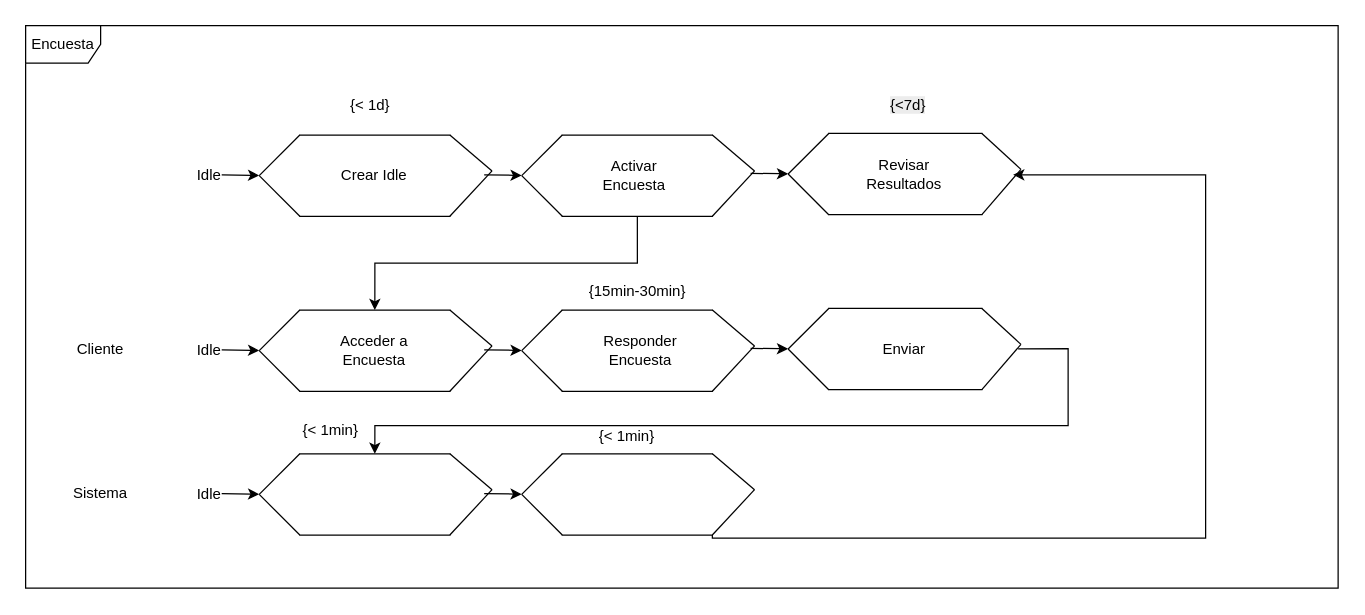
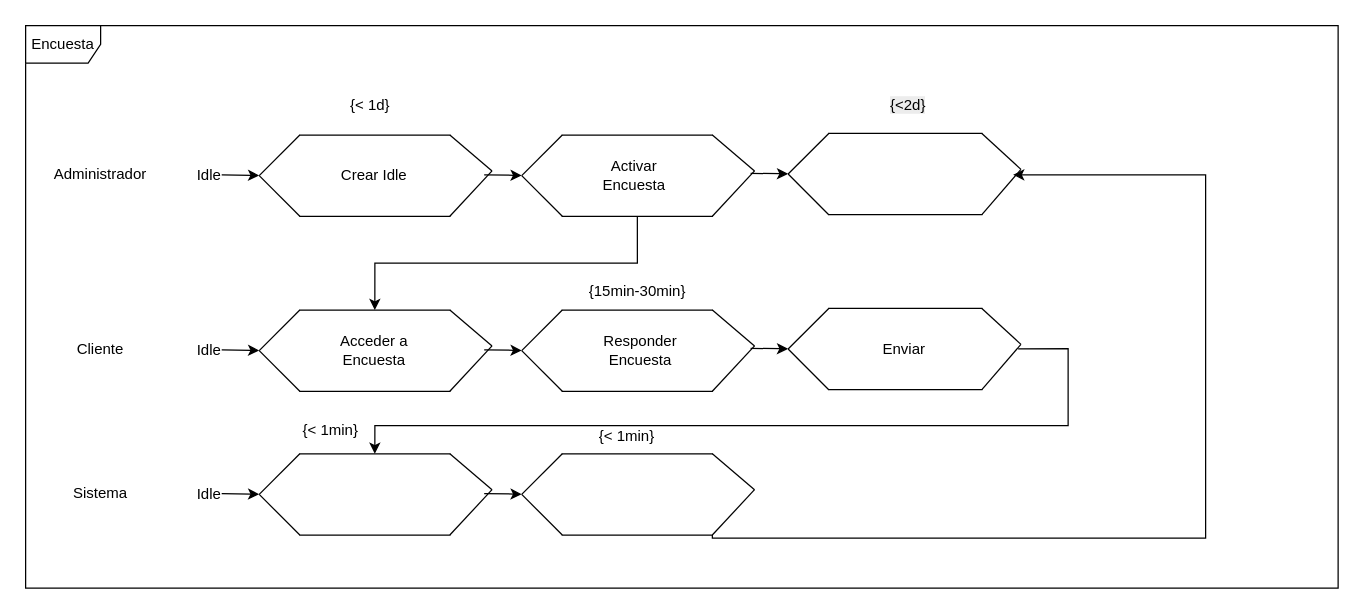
  <mxCell id="0" />
  <mxCell id="1" parent="0" />
  <mxCell id="2" value="" style="shape=partialRectangle;whiteSpace=wrap;html=1;top=0;bottom=0;fillColor=none;rotation=90;" vertex="1" parent="1"><mxGeometry x="266.87" y="80" width="65" height="120" as="geometry" /></mxCell>
  <mxCell id="3" value="" style="endArrow=none;html=1;rounded=0;exitX=1;exitY=0;exitDx=0;exitDy=0;" edge="1" parent="1" source="2"><mxGeometry width="50" height="50" relative="1" as="geometry"><mxPoint x="403.12" y="146.25" as="sourcePoint" /><mxPoint x="393.12" y="136.25" as="targetPoint" /></mxGeometry></mxCell>
  <mxCell id="4" value="" style="endArrow=none;html=1;rounded=0;exitX=0;exitY=0;exitDx=0;exitDy=0;" edge="1" parent="1" source="2"><mxGeometry width="50" height="50" relative="1" as="geometry"><mxPoint x="403.12" y="98.25" as="sourcePoint" /><mxPoint x="393.12" y="136.25" as="targetPoint" /></mxGeometry></mxCell>
  <mxCell id="5" value="" style="endArrow=none;html=1;rounded=0;entryX=1;entryY=1;entryDx=0;entryDy=0;" edge="1" parent="1" target="2"><mxGeometry width="50" height="50" relative="1" as="geometry"><mxPoint x="206.87" y="140" as="sourcePoint" /><mxPoint x="230.12" y="168.25" as="targetPoint" /></mxGeometry></mxCell>
  <mxCell id="6" value="" style="endArrow=none;html=1;rounded=0;entryX=0;entryY=1;entryDx=0;entryDy=0;" edge="1" parent="1" target="2"><mxGeometry width="50" height="50" relative="1" as="geometry"><mxPoint x="206.87" y="140" as="sourcePoint" /><mxPoint x="230.12" y="110" as="targetPoint" /></mxGeometry></mxCell>
  <mxCell id="7" style="edgeStyle=orthogonalEdgeStyle;rounded=0;orthogonalLoop=1;jettySize=auto;html=1;entryX=0;entryY=0.5;entryDx=0;entryDy=0;" edge="1" parent="1" source="8" target="29"><mxGeometry relative="1" as="geometry"><Array as="points"><mxPoint x="509" y="210" /><mxPoint x="299" y="210" /></Array></mxGeometry></mxCell>
  <mxCell id="8" value="" style="shape=partialRectangle;whiteSpace=wrap;html=1;top=0;bottom=0;fillColor=none;rotation=90;" vertex="1" parent="1"><mxGeometry x="476.87" y="80" width="65" height="120" as="geometry" /></mxCell>
  <mxCell id="9" value="" style="endArrow=none;html=1;rounded=0;exitX=1;exitY=0;exitDx=0;exitDy=0;" edge="1" parent="1" source="8"><mxGeometry width="50" height="50" relative="1" as="geometry"><mxPoint x="613.12" y="146.25" as="sourcePoint" /><mxPoint x="603.12" y="136.25" as="targetPoint" /></mxGeometry></mxCell>
  <mxCell id="10" value="" style="endArrow=none;html=1;rounded=0;exitX=0;exitY=0;exitDx=0;exitDy=0;" edge="1" parent="1" source="8"><mxGeometry width="50" height="50" relative="1" as="geometry"><mxPoint x="613.12" y="98.25" as="sourcePoint" /><mxPoint x="603.12" y="136.25" as="targetPoint" /></mxGeometry></mxCell>
  <mxCell id="11" value="" style="endArrow=none;html=1;rounded=0;entryX=1;entryY=1;entryDx=0;entryDy=0;" edge="1" parent="1" target="8"><mxGeometry width="50" height="50" relative="1" as="geometry"><mxPoint x="416.87" y="140" as="sourcePoint" /><mxPoint x="440.12" y="168.25" as="targetPoint" /></mxGeometry></mxCell>
  <mxCell id="12" value="" style="endArrow=none;html=1;rounded=0;entryX=0;entryY=1;entryDx=0;entryDy=0;" edge="1" parent="1" target="8"><mxGeometry width="50" height="50" relative="1" as="geometry"><mxPoint x="416.87" y="140" as="sourcePoint" /><mxPoint x="440.12" y="110" as="targetPoint" /></mxGeometry></mxCell>
  <mxCell id="13" value="&lt;font style=&quot;vertical-align: inherit;&quot;&gt;&lt;font style=&quot;vertical-align: inherit;&quot;&gt;Idle&lt;/font&gt;&lt;/font&gt;" style="text;html=1;align=center;verticalAlign=middle;whiteSpace=wrap;rounded=0;" vertex="1" parent="1"><mxGeometry x="136.87" y="125" width="60" height="30" as="geometry" /></mxCell>
  <mxCell id="14" value="" style="shape=partialRectangle;whiteSpace=wrap;html=1;top=0;bottom=0;fillColor=none;rotation=90;" vertex="1" parent="1"><mxGeometry x="691.25" y="77.5" width="65" height="122.5" as="geometry" /></mxCell>
  <mxCell id="15" value="" style="endArrow=none;html=1;rounded=0;exitX=1;exitY=0;exitDx=0;exitDy=0;" edge="1" parent="1" source="14"><mxGeometry width="50" height="50" relative="1" as="geometry"><mxPoint x="826.25" y="145" as="sourcePoint" /><mxPoint x="816.25" y="135" as="targetPoint" /></mxGeometry></mxCell>
  <mxCell id="16" value="" style="endArrow=none;html=1;rounded=0;exitX=0;exitY=0;exitDx=0;exitDy=0;" edge="1" parent="1" source="14"><mxGeometry width="50" height="50" relative="1" as="geometry"><mxPoint x="826.25" y="97" as="sourcePoint" /><mxPoint x="816.25" y="135" as="targetPoint" /></mxGeometry></mxCell>
  <mxCell id="17" value="" style="endArrow=none;html=1;rounded=0;entryX=1;entryY=1;entryDx=0;entryDy=0;" edge="1" parent="1" target="14"><mxGeometry width="50" height="50" relative="1" as="geometry"><mxPoint x="630" y="138.75" as="sourcePoint" /><mxPoint x="653.25" y="167" as="targetPoint" /></mxGeometry></mxCell>
  <mxCell id="18" value="" style="endArrow=none;html=1;rounded=0;entryX=0;entryY=1;entryDx=0;entryDy=0;" edge="1" parent="1" target="14"><mxGeometry width="50" height="50" relative="1" as="geometry"><mxPoint x="630" y="138.75" as="sourcePoint" /><mxPoint x="653.25" y="108.75" as="targetPoint" /></mxGeometry></mxCell>
  <mxCell id="19" value="" style="endArrow=classic;html=1;rounded=0;" edge="1" parent="1"><mxGeometry width="50" height="50" relative="1" as="geometry"><mxPoint x="386.87" y="139.41" as="sourcePoint" /><mxPoint x="416.87" y="139.82" as="targetPoint" /></mxGeometry></mxCell>
  <mxCell id="20" value="" style="endArrow=classic;html=1;rounded=0;" edge="1" parent="1"><mxGeometry width="50" height="50" relative="1" as="geometry"><mxPoint x="600" y="138.16" as="sourcePoint" /><mxPoint x="630" y="138.57" as="targetPoint" /></mxGeometry></mxCell>
  <mxCell id="21" value="" style="endArrow=classic;html=1;rounded=0;" edge="1" parent="1"><mxGeometry width="50" height="50" relative="1" as="geometry"><mxPoint x="176.87" y="139.41" as="sourcePoint" /><mxPoint x="206.87" y="139.82" as="targetPoint" /></mxGeometry></mxCell>
  <mxCell id="22" value="&lt;font style=&quot;vertical-align: inherit;&quot;&gt;&lt;font style=&quot;vertical-align: inherit;&quot;&gt;Encuesta&lt;/font&gt;&lt;/font&gt;" style="shape=umlFrame;whiteSpace=wrap;html=1;pointerEvents=0;" vertex="1" parent="1"><mxGeometry x="20" y="20" width="1050" height="450" as="geometry" /></mxCell>
  <mxCell id="23" value="&lt;span style=&quot;text-align: left;&quot;&gt;&lt;font style=&quot;vertical-align: inherit;&quot;&gt;&lt;font style=&quot;vertical-align: inherit;&quot;&gt;Crear Idle&lt;/font&gt;&lt;/font&gt;&lt;/span&gt;" style="text;html=1;align=center;verticalAlign=middle;whiteSpace=wrap;rounded=0;" vertex="1" parent="1"><mxGeometry x="269.37" y="125" width="60" height="30" as="geometry" /></mxCell>
  <mxCell id="24" value="&lt;span style=&quot;text-align: left;&quot;&gt;&lt;font style=&quot;vertical-align: inherit;&quot;&gt;&lt;font style=&quot;vertical-align: inherit;&quot;&gt;Activar Encuesta&lt;/font&gt;&lt;/font&gt;&lt;/span&gt;" style="text;html=1;align=center;verticalAlign=middle;whiteSpace=wrap;rounded=0;" vertex="1" parent="1"><mxGeometry x="476.87" y="125" width="60" height="30" as="geometry" /></mxCell>
- <mxCell id="25" value="&lt;span style=&quot;text-align: left;&quot;&gt;&lt;font style=&quot;vertical-align: inherit;&quot;&gt;&lt;font style=&quot;vertical-align: inherit;&quot;&gt;Revisar Resultados&lt;/font&gt;&lt;/font&gt;&lt;/span&gt;" style="text;html=1;align=center;verticalAlign=middle;whiteSpace=wrap;rounded=0;" vertex="1" parent="1"><mxGeometry x="692.5" y="123.75" width="60" height="30" as="geometry" /></mxCell>
  <mxCell id="26" value="{&lt; 1d}" style="text;whiteSpace=wrap;" vertex="1" parent="1"><mxGeometry x="277.8" y="70" width="43.13" height="40" as="geometry" /></mxCell>
- <mxCell id="27" value="&lt;span style=&quot;color: rgb(0, 0, 0); font-family: Helvetica; font-size: 12px; font-style: normal; font-variant-ligatures: normal; font-variant-caps: normal; font-weight: 400; letter-spacing: normal; orphans: 2; text-align: left; text-indent: 0px; text-transform: none; widows: 2; word-spacing: 0px; -webkit-text-stroke-width: 0px; white-space: normal; background-color: rgb(236, 236, 236); text-decoration-thickness: initial; text-decoration-style: initial; text-decoration-color: initial; float: none; display: inline !important;&quot;&gt;&lt;font style=&quot;vertical-align: inherit;&quot;&gt;&lt;font style=&quot;vertical-align: inherit;&quot;&gt;&lt;font style=&quot;vertical-align: inherit;&quot;&gt;&lt;font style=&quot;vertical-align: inherit;&quot;&gt;&lt;font style=&quot;vertical-align: inherit;&quot;&gt;&lt;font style=&quot;vertical-align: inherit;&quot;&gt;{&amp;lt;7d}&lt;/font&gt;&lt;/font&gt;&lt;/font&gt;&lt;/font&gt;&lt;/font&gt;&lt;/font&gt;&lt;/span&gt;" style="text;whiteSpace=wrap;html=1;" vertex="1" parent="1"><mxGeometry x="710" y="70" width="40" height="40" as="geometry" /></mxCell>
+ <mxCell id="27" value="&lt;span style=&quot;color: rgb(0, 0, 0); font-family: Helvetica; font-size: 12px; font-style: normal; font-variant-ligatures: normal; font-variant-caps: normal; font-weight: 400; letter-spacing: normal; orphans: 2; text-align: left; text-indent: 0px; text-transform: none; widows: 2; word-spacing: 0px; -webkit-text-stroke-width: 0px; white-space: normal; background-color: rgb(236, 236, 236); text-decoration-thickness: initial; text-decoration-style: initial; text-decoration-color: initial; float: none; display: inline !important;&quot;&gt;&lt;font style=&quot;vertical-align: inherit;&quot;&gt;&lt;font style=&quot;vertical-align: inherit;&quot;&gt;&lt;font style=&quot;vertical-align: inherit;&quot;&gt;&lt;font style=&quot;vertical-align: inherit;&quot;&gt;&lt;font style=&quot;vertical-align: inherit;&quot;&gt;&lt;font style=&quot;vertical-align: inherit;&quot;&gt;{&amp;lt;2d}&lt;/font&gt;&lt;/font&gt;&lt;/font&gt;&lt;/font&gt;&lt;/font&gt;&lt;/font&gt;&lt;/span&gt;" style="text;whiteSpace=wrap;html=1;" vertex="1" parent="1"><mxGeometry x="710" y="70" width="40" height="40" as="geometry" /></mxCell>
+ <mxCell id="28" value="Administrador" style="text;html=1;align=center;verticalAlign=middle;whiteSpace=wrap;rounded=0;" vertex="1" parent="1"><mxGeometry x="50" y="123.75" width="60" height="30" as="geometry" /></mxCell>
  <mxCell id="29" value="" style="shape=partialRectangle;whiteSpace=wrap;html=1;top=0;bottom=0;fillColor=none;rotation=90;" vertex="1" parent="1"><mxGeometry x="266.87" y="220" width="65" height="120" as="geometry" /></mxCell>
  <mxCell id="30" value="" style="endArrow=none;html=1;rounded=0;exitX=1;exitY=0;exitDx=0;exitDy=0;" edge="1" parent="1" source="29"><mxGeometry width="50" height="50" relative="1" as="geometry"><mxPoint x="403.12" y="286.25" as="sourcePoint" /><mxPoint x="393.12" y="276.25" as="targetPoint" /></mxGeometry></mxCell>
  <mxCell id="31" value="" style="endArrow=none;html=1;rounded=0;exitX=0;exitY=0;exitDx=0;exitDy=0;" edge="1" parent="1" source="29"><mxGeometry width="50" height="50" relative="1" as="geometry"><mxPoint x="403.12" y="238.25" as="sourcePoint" /><mxPoint x="393.12" y="276.25" as="targetPoint" /></mxGeometry></mxCell>
  <mxCell id="32" value="" style="endArrow=none;html=1;rounded=0;entryX=1;entryY=1;entryDx=0;entryDy=0;" edge="1" parent="1" target="29"><mxGeometry width="50" height="50" relative="1" as="geometry"><mxPoint x="206.87" y="280" as="sourcePoint" /><mxPoint x="230.12" y="308.25" as="targetPoint" /></mxGeometry></mxCell>
  <mxCell id="33" value="" style="endArrow=none;html=1;rounded=0;entryX=0;entryY=1;entryDx=0;entryDy=0;" edge="1" parent="1" target="29"><mxGeometry width="50" height="50" relative="1" as="geometry"><mxPoint x="206.87" y="280" as="sourcePoint" /><mxPoint x="230.12" y="250" as="targetPoint" /></mxGeometry></mxCell>
  <mxCell id="34" value="" style="shape=partialRectangle;whiteSpace=wrap;html=1;top=0;bottom=0;fillColor=none;rotation=90;" vertex="1" parent="1"><mxGeometry x="476.87" y="220" width="65" height="120" as="geometry" /></mxCell>
  <mxCell id="35" value="" style="endArrow=none;html=1;rounded=0;exitX=1;exitY=0;exitDx=0;exitDy=0;" edge="1" parent="1" source="34"><mxGeometry width="50" height="50" relative="1" as="geometry"><mxPoint x="613.12" y="286.25" as="sourcePoint" /><mxPoint x="603.12" y="276.25" as="targetPoint" /></mxGeometry></mxCell>
  <mxCell id="36" value="" style="endArrow=none;html=1;rounded=0;exitX=0;exitY=0;exitDx=0;exitDy=0;" edge="1" parent="1" source="34"><mxGeometry width="50" height="50" relative="1" as="geometry"><mxPoint x="613.12" y="238.25" as="sourcePoint" /><mxPoint x="603.12" y="276.25" as="targetPoint" /></mxGeometry></mxCell>
  <mxCell id="37" value="" style="endArrow=none;html=1;rounded=0;entryX=1;entryY=1;entryDx=0;entryDy=0;" edge="1" parent="1" target="34"><mxGeometry width="50" height="50" relative="1" as="geometry"><mxPoint x="416.87" y="280" as="sourcePoint" /><mxPoint x="440.12" y="308.25" as="targetPoint" /></mxGeometry></mxCell>
  <mxCell id="38" value="" style="endArrow=none;html=1;rounded=0;entryX=0;entryY=1;entryDx=0;entryDy=0;" edge="1" parent="1" target="34"><mxGeometry width="50" height="50" relative="1" as="geometry"><mxPoint x="416.87" y="280" as="sourcePoint" /><mxPoint x="440.12" y="250" as="targetPoint" /></mxGeometry></mxCell>
  <mxCell id="39" value="&lt;font style=&quot;vertical-align: inherit;&quot;&gt;&lt;font style=&quot;vertical-align: inherit;&quot;&gt;Idle&lt;/font&gt;&lt;/font&gt;" style="text;html=1;align=center;verticalAlign=middle;whiteSpace=wrap;rounded=0;" vertex="1" parent="1"><mxGeometry x="136.87" y="265" width="60" height="30" as="geometry" /></mxCell>
  <mxCell id="40" value="" style="shape=partialRectangle;whiteSpace=wrap;html=1;top=0;bottom=0;fillColor=none;rotation=90;" vertex="1" parent="1"><mxGeometry x="691.25" y="217.5" width="65" height="122.5" as="geometry" /></mxCell>
  <mxCell id="41" value="" style="endArrow=none;html=1;rounded=0;exitX=1;exitY=0;exitDx=0;exitDy=0;" edge="1" parent="1" source="40"><mxGeometry width="50" height="50" relative="1" as="geometry"><mxPoint x="826.25" y="285" as="sourcePoint" /><mxPoint x="816.25" y="275" as="targetPoint" /></mxGeometry></mxCell>
  <mxCell id="42" value="" style="endArrow=none;html=1;rounded=0;exitX=0;exitY=0;exitDx=0;exitDy=0;" edge="1" parent="1" source="40"><mxGeometry width="50" height="50" relative="1" as="geometry"><mxPoint x="826.25" y="237" as="sourcePoint" /><mxPoint x="816.25" y="275" as="targetPoint" /></mxGeometry></mxCell>
  <mxCell id="43" value="" style="endArrow=none;html=1;rounded=0;entryX=1;entryY=1;entryDx=0;entryDy=0;" edge="1" parent="1" target="40"><mxGeometry width="50" height="50" relative="1" as="geometry"><mxPoint x="630" y="278.75" as="sourcePoint" /><mxPoint x="653.25" y="307" as="targetPoint" /></mxGeometry></mxCell>
  <mxCell id="44" value="" style="endArrow=none;html=1;rounded=0;entryX=0;entryY=1;entryDx=0;entryDy=0;" edge="1" parent="1" target="40"><mxGeometry width="50" height="50" relative="1" as="geometry"><mxPoint x="630" y="278.75" as="sourcePoint" /><mxPoint x="653.25" y="248.75" as="targetPoint" /></mxGeometry></mxCell>
  <mxCell id="45" value="" style="endArrow=classic;html=1;rounded=0;" edge="1" parent="1"><mxGeometry width="50" height="50" relative="1" as="geometry"><mxPoint x="386.87" y="279.41" as="sourcePoint" /><mxPoint x="416.87" y="279.82" as="targetPoint" /></mxGeometry></mxCell>
  <mxCell id="46" value="" style="endArrow=classic;html=1;rounded=0;" edge="1" parent="1"><mxGeometry width="50" height="50" relative="1" as="geometry"><mxPoint x="600" y="278.16" as="sourcePoint" /><mxPoint x="630" y="278.57" as="targetPoint" /></mxGeometry></mxCell>
  <mxCell id="47" value="" style="endArrow=classic;html=1;rounded=0;" edge="1" parent="1"><mxGeometry width="50" height="50" relative="1" as="geometry"><mxPoint x="176.87" y="279.41" as="sourcePoint" /><mxPoint x="206.87" y="279.82" as="targetPoint" /></mxGeometry></mxCell>
  <mxCell id="48" value="&lt;span style=&quot;text-align: left;&quot;&gt;&lt;font style=&quot;vertical-align: inherit;&quot;&gt;&lt;font style=&quot;vertical-align: inherit;&quot;&gt;Acceder a Encuesta&lt;/font&gt;&lt;/font&gt;&lt;/span&gt;" style="text;html=1;align=center;verticalAlign=middle;whiteSpace=wrap;rounded=0;" vertex="1" parent="1"><mxGeometry x="269.37" y="265" width="60" height="30" as="geometry" /></mxCell>
  <mxCell id="49" value="&lt;span style=&quot;text-align: left;&quot;&gt;&lt;font style=&quot;vertical-align: inherit;&quot;&gt;&lt;font style=&quot;vertical-align: inherit;&quot;&gt;Responder Encuesta&lt;/font&gt;&lt;/font&gt;&lt;/span&gt;" style="text;html=1;align=center;verticalAlign=middle;whiteSpace=wrap;rounded=0;" vertex="1" parent="1"><mxGeometry x="481.87" y="265" width="60" height="30" as="geometry" /></mxCell>
  <mxCell id="50" value="&lt;span style=&quot;text-align: left;&quot;&gt;&lt;font style=&quot;vertical-align: inherit;&quot;&gt;&lt;font style=&quot;vertical-align: inherit;&quot;&gt;Enviar&lt;/font&gt;&lt;/font&gt;&lt;/span&gt;" style="text;html=1;align=center;verticalAlign=middle;whiteSpace=wrap;rounded=0;" vertex="1" parent="1"><mxGeometry x="692.5" y="263.75" width="60" height="30" as="geometry" /></mxCell>
  <mxCell id="51" value="&lt;font style=&quot;vertical-align: inherit;&quot;&gt;&lt;font style=&quot;vertical-align: inherit;&quot;&gt;Cliente&lt;/font&gt;&lt;/font&gt;" style="text;html=1;align=center;verticalAlign=middle;whiteSpace=wrap;rounded=0;" vertex="1" parent="1"><mxGeometry x="50" y="263.75" width="60" height="30" as="geometry" /></mxCell>
  <mxCell id="52" value="{15min-30min}" style="text;whiteSpace=wrap;" vertex="1" parent="1"><mxGeometry x="469.37" y="218.75" width="80" height="40" as="geometry" /></mxCell>
  <mxCell id="53" value="" style="shape=partialRectangle;whiteSpace=wrap;html=1;top=0;bottom=0;fillColor=none;rotation=90;" vertex="1" parent="1"><mxGeometry x="266.87" y="335" width="65" height="120" as="geometry" /></mxCell>
  <mxCell id="54" value="" style="endArrow=none;html=1;rounded=0;exitX=1;exitY=0;exitDx=0;exitDy=0;" edge="1" parent="1" source="53"><mxGeometry width="50" height="50" relative="1" as="geometry"><mxPoint x="403.12" y="401.25" as="sourcePoint" /><mxPoint x="393.12" y="391.25" as="targetPoint" /></mxGeometry></mxCell>
  <mxCell id="55" value="" style="endArrow=none;html=1;rounded=0;exitX=0;exitY=0;exitDx=0;exitDy=0;" edge="1" parent="1" source="53"><mxGeometry width="50" height="50" relative="1" as="geometry"><mxPoint x="403.12" y="353.25" as="sourcePoint" /><mxPoint x="393.12" y="391.25" as="targetPoint" /></mxGeometry></mxCell>
  <mxCell id="56" value="" style="endArrow=none;html=1;rounded=0;entryX=1;entryY=1;entryDx=0;entryDy=0;" edge="1" parent="1" target="53"><mxGeometry width="50" height="50" relative="1" as="geometry"><mxPoint x="206.87" y="395" as="sourcePoint" /><mxPoint x="230.12" y="423.25" as="targetPoint" /></mxGeometry></mxCell>
  <mxCell id="57" value="" style="endArrow=none;html=1;rounded=0;entryX=0;entryY=1;entryDx=0;entryDy=0;" edge="1" parent="1" target="53"><mxGeometry width="50" height="50" relative="1" as="geometry"><mxPoint x="206.87" y="395" as="sourcePoint" /><mxPoint x="230.12" y="365" as="targetPoint" /></mxGeometry></mxCell>
  <mxCell id="58" value="" style="shape=partialRectangle;whiteSpace=wrap;html=1;top=0;bottom=0;fillColor=none;rotation=90;" vertex="1" parent="1"><mxGeometry x="476.87" y="335" width="65" height="120" as="geometry" /></mxCell>
  <mxCell id="59" value="" style="endArrow=none;html=1;rounded=0;exitX=1;exitY=0;exitDx=0;exitDy=0;" edge="1" parent="1" source="58"><mxGeometry width="50" height="50" relative="1" as="geometry"><mxPoint x="613.12" y="401.25" as="sourcePoint" /><mxPoint x="603.12" y="391.25" as="targetPoint" /></mxGeometry></mxCell>
  <mxCell id="60" value="" style="endArrow=none;html=1;rounded=0;exitX=0;exitY=0;exitDx=0;exitDy=0;" edge="1" parent="1" source="58"><mxGeometry width="50" height="50" relative="1" as="geometry"><mxPoint x="613.12" y="353.25" as="sourcePoint" /><mxPoint x="603.12" y="391.25" as="targetPoint" /></mxGeometry></mxCell>
  <mxCell id="61" value="" style="endArrow=none;html=1;rounded=0;entryX=1;entryY=1;entryDx=0;entryDy=0;" edge="1" parent="1" target="58"><mxGeometry width="50" height="50" relative="1" as="geometry"><mxPoint x="416.87" y="395" as="sourcePoint" /><mxPoint x="440.12" y="423.25" as="targetPoint" /></mxGeometry></mxCell>
  <mxCell id="62" value="" style="endArrow=none;html=1;rounded=0;entryX=0;entryY=1;entryDx=0;entryDy=0;" edge="1" parent="1" target="58"><mxGeometry width="50" height="50" relative="1" as="geometry"><mxPoint x="416.87" y="395" as="sourcePoint" /><mxPoint x="440.12" y="365" as="targetPoint" /></mxGeometry></mxCell>
  <mxCell id="63" value="&lt;font style=&quot;vertical-align: inherit;&quot;&gt;&lt;font style=&quot;vertical-align: inherit;&quot;&gt;Idle&lt;/font&gt;&lt;/font&gt;" style="text;html=1;align=center;verticalAlign=middle;whiteSpace=wrap;rounded=0;" vertex="1" parent="1"><mxGeometry x="136.87" y="380" width="60" height="30" as="geometry" /></mxCell>
  <mxCell id="64" value="" style="endArrow=classic;html=1;rounded=0;" edge="1" parent="1"><mxGeometry width="50" height="50" relative="1" as="geometry"><mxPoint x="386.87" y="394.41" as="sourcePoint" /><mxPoint x="416.87" y="394.82" as="targetPoint" /></mxGeometry></mxCell>
  <mxCell id="65" value="" style="endArrow=classic;html=1;rounded=0;" edge="1" parent="1"><mxGeometry width="50" height="50" relative="1" as="geometry"><mxPoint x="176.87" y="394.41" as="sourcePoint" /><mxPoint x="206.87" y="394.82" as="targetPoint" /></mxGeometry></mxCell>
  <mxCell id="66" value="&lt;font style=&quot;vertical-align: inherit;&quot;&gt;&lt;font style=&quot;vertical-align: inherit;&quot;&gt;Sistema&lt;/font&gt;&lt;/font&gt;" style="text;html=1;align=center;verticalAlign=middle;whiteSpace=wrap;rounded=0;" vertex="1" parent="1"><mxGeometry x="50" y="378.75" width="60" height="30" as="geometry" /></mxCell>
  <mxCell id="67" value="" style="endArrow=classic;html=1;rounded=0;edgeStyle=orthogonalEdgeStyle;entryX=0;entryY=0.5;entryDx=0;entryDy=0;" edge="1" parent="1" target="53"><mxGeometry width="50" height="50" relative="1" as="geometry"><mxPoint x="814" y="278.51" as="sourcePoint" /><mxPoint x="600" y="390" as="targetPoint" /><Array as="points"><mxPoint x="854" y="278" /><mxPoint x="854" y="340" /><mxPoint x="299" y="340" /></Array></mxGeometry></mxCell>
  <mxCell id="68" value="" style="endArrow=classic;html=1;rounded=0;edgeStyle=orthogonalEdgeStyle;exitX=1;exitY=0;exitDx=0;exitDy=0;" edge="1" parent="1" source="58"><mxGeometry width="50" height="50" relative="1" as="geometry"><mxPoint x="924" y="360" as="sourcePoint" /><mxPoint x="810" y="139.394" as="targetPoint" /><Array as="points"><mxPoint x="569" y="430" /><mxPoint x="964" y="430" /><mxPoint x="964" y="139" /></Array></mxGeometry></mxCell>
  <mxCell id="69" value="{&lt; 1min}" style="text;whiteSpace=wrap;" vertex="1" parent="1"><mxGeometry x="240" y="330" width="54.69" height="40" as="geometry" /></mxCell>
  <mxCell id="70" value="{&lt; 1min}" style="text;whiteSpace=wrap;" vertex="1" parent="1"><mxGeometry x="476.87" y="335" width="54.69" height="40" as="geometry" /></mxCell>
